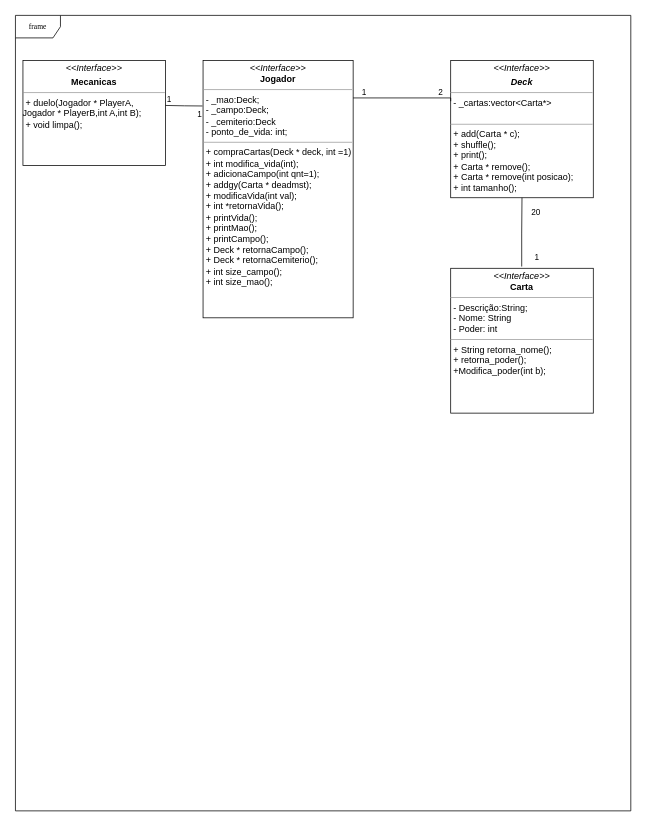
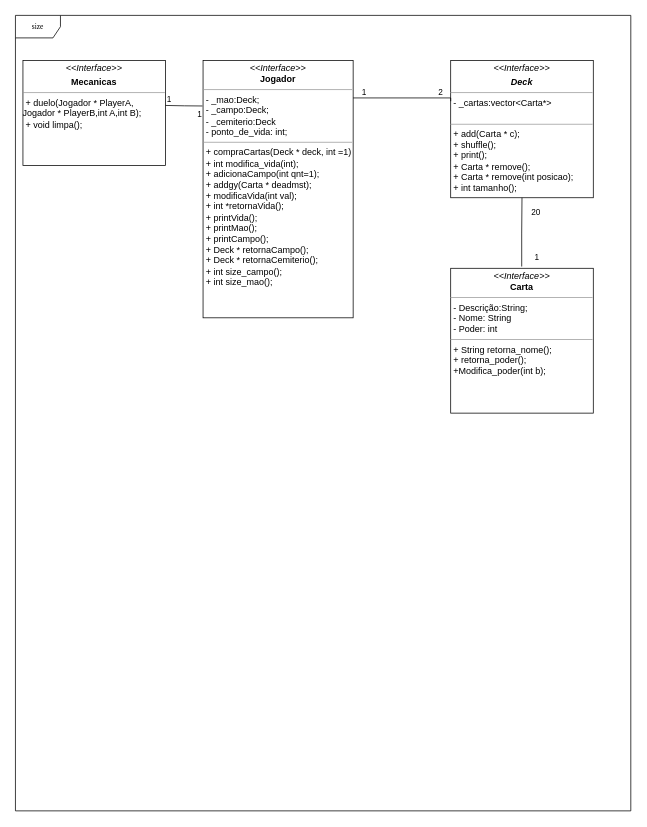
  <mxCell id="0" />
  <mxCell id="1" parent="0" />
- <mxCell id="2" value="frame" style="shape=umlFrame;whiteSpace=wrap;html=1;rounded=0;shadow=0;comic=0;labelBackgroundColor=none;strokeWidth=1;fontFamily=Verdana;fontSize=10;align=center;" parent="1" vertex="1"><mxGeometry x="20" y="20" width="820" height="1060" as="geometry" /></mxCell>
+ <mxCell id="2" value="size" style="shape=umlFrame;whiteSpace=wrap;html=1;rounded=0;shadow=0;comic=0;labelBackgroundColor=none;strokeWidth=1;fontFamily=Verdana;fontSize=10;align=center;" parent="1" vertex="1"><mxGeometry x="20" y="20" width="820" height="1060" as="geometry" /></mxCell>
  <mxCell id="3" value="&lt;p style=&quot;margin:0px;margin-top:4px;text-align:center;&quot;&gt;&lt;i&gt;&amp;lt;&amp;lt;Interface&amp;gt;&amp;gt;&lt;/i&gt;&lt;br&gt;&lt;b&gt;Jogador&lt;/b&gt;&lt;/p&gt;&lt;hr size=&quot;1&quot;&gt;&lt;p style=&quot;margin:0px;margin-left:4px;&quot;&gt;- _mao:Deck;&lt;/p&gt;&lt;p style=&quot;margin:0px;margin-left:4px;&quot;&gt;- _campo:Deck;&lt;/p&gt;&lt;p style=&quot;margin:0px;margin-left:4px;&quot;&gt;- _cemiterio:Deck&lt;br&gt;- ponto_de_vida: int;&lt;br&gt;&lt;/p&gt;&lt;hr size=&quot;1&quot;&gt;&lt;p style=&quot;margin:0px;margin-left:4px;&quot;&gt;+ compraCartas(Deck * deck, int =1)&lt;br&gt;+ int modifica_vida(int);&lt;/p&gt;&lt;p style=&quot;margin:0px;margin-left:4px;&quot;&gt;+ adicionaCampo(int qnt=1);&lt;/p&gt;&lt;p style=&quot;margin:0px;margin-left:4px;&quot;&gt;+ addgy(Carta * deadmst);&lt;/p&gt;&lt;p style=&quot;margin:0px;margin-left:4px;&quot;&gt;+ modificaVida(int val);&lt;/p&gt;&lt;p style=&quot;margin:0px;margin-left:4px;&quot;&gt;+ int *retornaVida();&lt;/p&gt;&lt;p style=&quot;margin:0px;margin-left:4px;&quot;&gt;+ printVida();&lt;/p&gt;&lt;p style=&quot;margin:0px;margin-left:4px;&quot;&gt;+ printMao();&lt;/p&gt;&lt;p style=&quot;margin:0px;margin-left:4px;&quot;&gt;+ printCampo();&lt;/p&gt;&lt;p style=&quot;margin:0px;margin-left:4px;&quot;&gt;+ Deck * retornaCampo();&lt;/p&gt;&lt;p style=&quot;margin:0px;margin-left:4px;&quot;&gt;+ Deck * retornaCemiterio();&lt;/p&gt;&lt;p style=&quot;margin:0px;margin-left:4px;&quot;&gt;+ int size_campo();&lt;/p&gt;&lt;p style=&quot;margin:0px;margin-left:4px;&quot;&gt;+ int size_mao();&lt;/p&gt;&lt;p style=&quot;margin:0px;margin-left:4px;&quot;&gt;&lt;br&gt;&lt;/p&gt;&lt;p style=&quot;margin:0px;margin-left:4px;&quot;&gt;&lt;br&gt;&lt;/p&gt;" style="verticalAlign=top;align=left;overflow=fill;fontSize=12;fontFamily=Helvetica;html=1;rounded=0;shadow=0;comic=0;labelBackgroundColor=none;strokeWidth=1" parent="1" vertex="1"><mxGeometry x="270" y="80" width="200" height="343" as="geometry" /></mxCell>
  <mxCell id="4" value="&lt;p style=&quot;margin:0px;margin-top:4px;text-align:center;&quot;&gt;&lt;i&gt;&amp;lt;&amp;lt;Interface&amp;gt;&amp;gt;&lt;/i&gt;&lt;/p&gt;&lt;p style=&quot;margin:0px;margin-top:4px;text-align:center;&quot;&gt;&lt;i&gt;&lt;b&gt;Deck&lt;/b&gt;&lt;br&gt;&lt;/i&gt;&lt;/p&gt;&lt;hr size=&quot;1&quot;&gt;&lt;p style=&quot;margin:0px;margin-left:4px;&quot;&gt;- _cartas:vector&amp;lt;Carta*&amp;gt;&lt;br&gt;&lt;br&gt;&lt;/p&gt;&lt;hr size=&quot;1&quot;&gt;&lt;p style=&quot;margin:0px;margin-left:4px;&quot;&gt;+ add(Carta * c);&lt;br&gt;+ shuffle();&lt;/p&gt;&lt;p style=&quot;margin:0px;margin-left:4px;&quot;&gt;+ print();&lt;/p&gt;&lt;p style=&quot;margin:0px;margin-left:4px;&quot;&gt;+ Carta * remove();&lt;/p&gt;&lt;p style=&quot;margin:0px;margin-left:4px;&quot;&gt;+ Carta * remove(int posicao);&lt;/p&gt;&lt;p style=&quot;margin:0px;margin-left:4px;&quot;&gt;+ int tamanho();&lt;/p&gt;&lt;p style=&quot;margin:0px;margin-left:4px;&quot;&gt;&lt;br&gt;&lt;/p&gt;" style="verticalAlign=top;align=left;overflow=fill;fontSize=12;fontFamily=Helvetica;html=1;rounded=0;shadow=0;comic=0;labelBackgroundColor=none;strokeWidth=1" parent="1" vertex="1"><mxGeometry x="600" y="80" width="190" height="183" as="geometry" /></mxCell>
  <mxCell id="5" value="&lt;p style=&quot;margin:0px;margin-top:4px;text-align:center;&quot;&gt;&lt;i&gt;&amp;lt;&amp;lt;Interface&amp;gt;&amp;gt;&lt;/i&gt;&lt;br&gt;&lt;b&gt;Carta&lt;/b&gt;&lt;/p&gt;&lt;hr size=&quot;1&quot;&gt;&lt;p style=&quot;margin:0px;margin-left:4px;&quot;&gt;- Descrição:String;&lt;br&gt;- Nome: String&lt;/p&gt;&lt;p style=&quot;margin:0px;margin-left:4px;&quot;&gt;- Poder: int&lt;br&gt;&lt;/p&gt;&lt;hr size=&quot;1&quot;&gt;&lt;p style=&quot;margin:0px;margin-left:4px;&quot;&gt;+ String retorna_nome();&lt;br&gt;+ retorna_poder();&lt;/p&gt;&lt;p style=&quot;margin:0px;margin-left:4px;&quot;&gt;+Modifica_poder(int b);&lt;/p&gt;&lt;p style=&quot;margin:0px;margin-left:4px;&quot;&gt;&lt;br&gt;&lt;/p&gt;" style="verticalAlign=top;align=left;overflow=fill;fontSize=12;fontFamily=Helvetica;html=1;rounded=0;shadow=0;comic=0;labelBackgroundColor=none;strokeWidth=1" parent="1" vertex="1"><mxGeometry x="600" y="357" width="190" height="193" as="geometry" /></mxCell>
  <mxCell id="6" value="&lt;p style=&quot;margin:0px;margin-top:4px;text-align:center;&quot;&gt;&lt;i&gt;&amp;lt;&amp;lt;Interface&amp;gt;&amp;gt;&lt;/i&gt;&lt;/p&gt;&lt;p style=&quot;margin:0px;margin-top:4px;text-align:center;&quot;&gt;&lt;b style=&quot;&quot;&gt;Mecanicas&lt;/b&gt;&lt;br&gt;&lt;b&gt;&lt;/b&gt;&lt;/p&gt;&lt;hr size=&quot;1&quot;&gt;&lt;p style=&quot;margin:0px;margin-left:4px;&quot;&gt;&lt;/p&gt;&lt;p style=&quot;margin:0px;margin-left:4px;&quot;&gt;+ duelo(Jogador * PlayerA,&lt;/p&gt;Jogador * PlayerB,int A,int B);&lt;br&gt;&lt;p style=&quot;margin:0px;margin-left:4px;&quot;&gt;+ void limpa();&lt;/p&gt;" style="verticalAlign=top;align=left;overflow=fill;fontSize=12;fontFamily=Helvetica;html=1;rounded=0;shadow=0;comic=0;labelBackgroundColor=none;strokeWidth=1" parent="1" vertex="1"><mxGeometry x="30" y="80" width="190" height="140" as="geometry" /></mxCell>
  <mxCell id="7" value="" style="endArrow=none;html=1;edgeStyle=orthogonalEdgeStyle;rounded=0;exitX=0.498;exitY=-0.012;exitDx=0;exitDy=0;exitPerimeter=0;entryX=0.5;entryY=1;entryDx=0;entryDy=0;" edge="1" parent="1" source="5" target="4"><mxGeometry relative="1" as="geometry"><mxPoint x="650" y="310" as="sourcePoint" /><mxPoint x="810" y="310" as="targetPoint" /></mxGeometry></mxCell>
  <mxCell id="8" value="1" style="edgeLabel;resizable=0;html=1;align=left;verticalAlign=bottom;" connectable="0" vertex="1" parent="7"><mxGeometry x="-1" relative="1" as="geometry"><mxPoint x="15" y="-5" as="offset" /></mxGeometry></mxCell>
  <mxCell id="9" value="20" style="edgeLabel;resizable=0;html=1;align=right;verticalAlign=bottom;" connectable="0" vertex="1" parent="7"><mxGeometry x="1" relative="1" as="geometry"><mxPoint x="25" y="27" as="offset" /></mxGeometry></mxCell>
  <mxCell id="10" value="" style="endArrow=none;html=1;edgeStyle=orthogonalEdgeStyle;rounded=0;entryX=0;entryY=0.297;entryDx=0;entryDy=0;entryPerimeter=0;" edge="1" parent="1" target="4"><mxGeometry relative="1" as="geometry"><mxPoint x="470" y="130" as="sourcePoint" /><mxPoint x="630" y="130" as="targetPoint" /><Array as="points"><mxPoint x="600" y="130" /></Array></mxGeometry></mxCell>
  <mxCell id="11" value="1" style="edgeLabel;resizable=0;html=1;align=left;verticalAlign=bottom;" connectable="0" vertex="1" parent="10"><mxGeometry x="-1" relative="1" as="geometry"><mxPoint x="10" as="offset" /></mxGeometry></mxCell>
  <mxCell id="12" value="2" style="edgeLabel;resizable=0;html=1;align=right;verticalAlign=bottom;" connectable="0" vertex="1" parent="10"><mxGeometry x="1" relative="1" as="geometry"><mxPoint x="-10" y="-4" as="offset" /></mxGeometry></mxCell>
  <mxCell id="13" value="" style="endArrow=none;html=1;edgeStyle=orthogonalEdgeStyle;rounded=0;entryX=-0.004;entryY=0.177;entryDx=0;entryDy=0;entryPerimeter=0;" edge="1" parent="1" target="3"><mxGeometry relative="1" as="geometry"><mxPoint x="220" y="140" as="sourcePoint" /><mxPoint x="380" y="140" as="targetPoint" /></mxGeometry></mxCell>
  <mxCell id="14" value="1" style="edgeLabel;resizable=0;html=1;align=left;verticalAlign=bottom;" connectable="0" vertex="1" parent="13"><mxGeometry x="-1" relative="1" as="geometry" /></mxCell>
  <mxCell id="15" value="1" style="edgeLabel;resizable=0;html=1;align=right;verticalAlign=bottom;" connectable="0" vertex="1" parent="13"><mxGeometry x="1" relative="1" as="geometry"><mxPoint y="19" as="offset" /></mxGeometry></mxCell>
